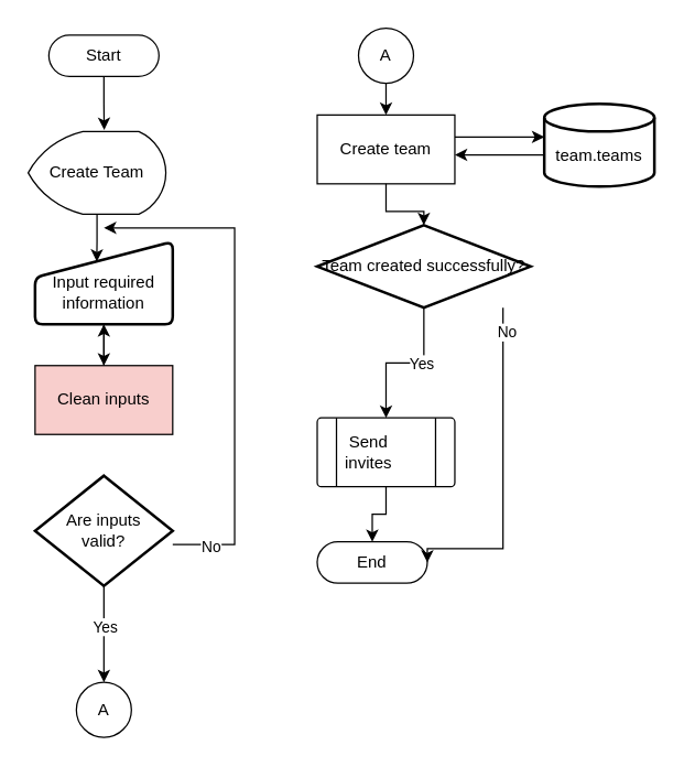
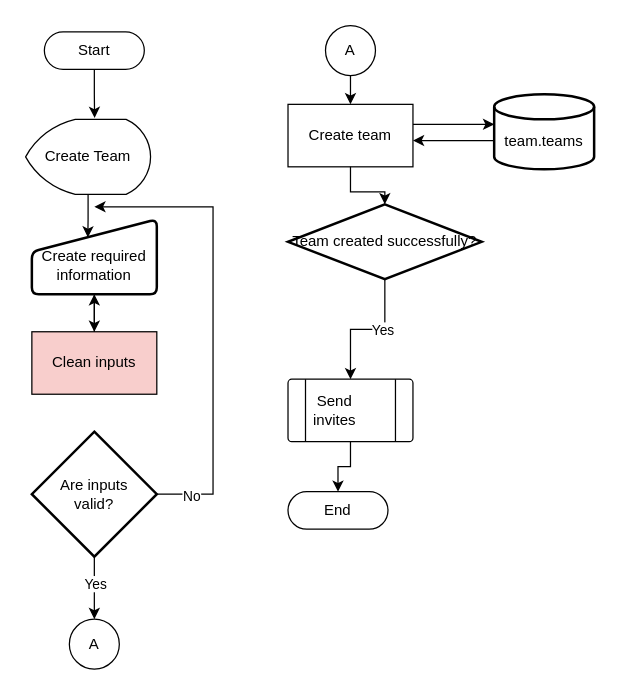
  <mxCell id="0" />
  <mxCell id="1" parent="0" />
  <mxCell id="2" value="Start" style="html=1;dashed=0;whiteSpace=wrap;shape=mxgraph.dfd.start" vertex="1" parent="1"><mxGeometry x="35" y="25" width="80" height="30" as="geometry" /></mxCell>
- <mxCell id="3" value="&lt;div&gt;&lt;br&gt;&lt;/div&gt;Input required information" style="html=1;strokeWidth=2;shape=manualInput;whiteSpace=wrap;rounded=1;size=26;arcSize=11;" vertex="1" parent="1"><mxGeometry x="25" y="175" width="100" height="60" as="geometry" /></mxCell>
+ <mxCell id="3" value="&lt;div&gt;&lt;br&gt;&lt;/div&gt;Create required information" style="html=1;strokeWidth=2;shape=manualInput;whiteSpace=wrap;rounded=1;size=26;arcSize=11;" vertex="1" parent="1"><mxGeometry x="25" y="175" width="100" height="60" as="geometry" /></mxCell>
  <mxCell id="4" value="Create Team" style="strokeWidth=1;html=1;shape=mxgraph.flowchart.display;whiteSpace=wrap;" vertex="1" parent="1"><mxGeometry x="20" y="95" width="100" height="60" as="geometry" /></mxCell>
  <mxCell id="5" style="edgeStyle=orthogonalEdgeStyle;rounded=0;orthogonalLoop=1;jettySize=auto;html=1;entryX=0.552;entryY=-0.019;entryDx=0;entryDy=0;entryPerimeter=0;" edge="1" parent="1" source="2" target="4"><mxGeometry relative="1" as="geometry" /></mxCell>
  <mxCell id="6" style="edgeStyle=orthogonalEdgeStyle;rounded=0;orthogonalLoop=1;jettySize=auto;html=1;entryX=0.448;entryY=0.242;entryDx=0;entryDy=0;entryPerimeter=0;" edge="1" parent="1" source="4" target="3"><mxGeometry relative="1" as="geometry" /></mxCell>
  <mxCell id="7" style="edgeStyle=orthogonalEdgeStyle;rounded=0;orthogonalLoop=1;jettySize=auto;html=1;entryX=0.5;entryY=0;entryDx=0;entryDy=0;entryPerimeter=0;" edge="1" parent="1" source="3"><mxGeometry relative="1" as="geometry"><mxPoint x="75" y="265" as="targetPoint" /></mxGeometry></mxCell>
  <mxCell id="8" value="Clean inputs" style="html=1;dashed=0;whiteSpace=wrap;fillColor=#f8cecc;" vertex="1" parent="1"><mxGeometry x="25" y="265" width="100" height="50" as="geometry" /></mxCell>
  <mxCell id="9" style="edgeStyle=orthogonalEdgeStyle;rounded=0;orthogonalLoop=1;jettySize=auto;html=1;" edge="1" parent="1" source="13"><mxGeometry relative="1" as="geometry"><mxPoint x="75" y="165" as="targetPoint" /><Array as="points"><mxPoint x="170" y="395" /><mxPoint x="170" y="165" /></Array></mxGeometry></mxCell>
  <mxCell id="10" value="No" style="edgeLabel;html=1;align=center;verticalAlign=middle;resizable=0;points=[];" vertex="1" connectable="0" parent="9"><mxGeometry x="-0.855" y="-1" relative="1" as="geometry"><mxPoint as="offset" /></mxGeometry></mxCell>
  <mxCell id="11" style="edgeStyle=orthogonalEdgeStyle;rounded=0;orthogonalLoop=1;jettySize=auto;html=1;entryX=0.5;entryY=0;entryDx=0;entryDy=0;entryPerimeter=0;" edge="1" parent="1" source="13" target="29"><mxGeometry relative="1" as="geometry"><mxPoint x="75" y="475" as="targetPoint" /></mxGeometry></mxCell>
  <mxCell id="12" value="Yes" style="edgeLabel;html=1;align=center;verticalAlign=middle;resizable=0;points=[];" vertex="1" connectable="0" parent="11"><mxGeometry x="-0.179" relative="1" as="geometry"><mxPoint as="offset" /></mxGeometry></mxCell>
- <mxCell id="13" value="Are inputs&lt;div&gt;valid?&lt;/div&gt;" style="strokeWidth=2;html=1;shape=mxgraph.flowchart.decision;whiteSpace=wrap;" vertex="1" parent="1"><mxGeometry x="25" y="345" width="100" height="80" as="geometry" /></mxCell>
+ <mxCell id="13" value="Are inputs&lt;div&gt;valid?&lt;/div&gt;" style="strokeWidth=2;html=1;shape=mxgraph.flowchart.decision;whiteSpace=wrap;" vertex="1" parent="1"><mxGeometry x="25" y="345" width="100" height="100" as="geometry" /></mxCell>
  <mxCell id="14" style="edgeStyle=orthogonalEdgeStyle;rounded=0;orthogonalLoop=1;jettySize=auto;html=1;" edge="1" parent="1" source="8" target="3"><mxGeometry relative="1" as="geometry" /></mxCell>
  <mxCell id="15" style="edgeStyle=orthogonalEdgeStyle;rounded=0;orthogonalLoop=1;jettySize=auto;html=1;" edge="1" parent="1"><mxGeometry relative="1" as="geometry"><mxPoint x="395" y="99" as="targetPoint" /><mxPoint x="330" y="99" as="sourcePoint" /></mxGeometry></mxCell>
  <mxCell id="16" value="Create team" style="html=1;dashed=0;whiteSpace=wrap;" vertex="1" parent="1"><mxGeometry x="230" y="83" width="100" height="50" as="geometry" /></mxCell>
  <mxCell id="17" style="edgeStyle=orthogonalEdgeStyle;rounded=0;orthogonalLoop=1;jettySize=auto;html=1;entryX=1;entryY=0.5;entryDx=0;entryDy=0;" edge="1" parent="1"><mxGeometry relative="1" as="geometry"><mxPoint x="395" y="112" as="sourcePoint" /><mxPoint x="330" y="112" as="targetPoint" /><Array as="points"><mxPoint x="375" y="112" /><mxPoint x="375" y="112" /></Array></mxGeometry></mxCell>
  <mxCell id="18" value="&lt;div&gt;&lt;br&gt;&lt;/div&gt;&lt;div&gt;team.teams&lt;/div&gt;" style="strokeWidth=2;html=1;shape=mxgraph.flowchart.database;whiteSpace=wrap;" vertex="1" parent="1"><mxGeometry x="395" y="75" width="80" height="60" as="geometry" /></mxCell>
  <mxCell id="19" style="edgeStyle=orthogonalEdgeStyle;rounded=0;orthogonalLoop=1;jettySize=auto;html=1;entryX=0.5;entryY=0;entryDx=0;entryDy=0;" edge="1" parent="1" source="21" target="23"><mxGeometry relative="1" as="geometry" /></mxCell>
  <mxCell id="20" value="Yes" style="edgeLabel;html=1;align=center;verticalAlign=middle;resizable=0;points=[];" vertex="1" connectable="0" parent="19"><mxGeometry x="-0.218" relative="1" as="geometry"><mxPoint as="offset" /></mxGeometry></mxCell>
  <mxCell id="21" value="Team created successfully?" style="strokeWidth=2;html=1;shape=mxgraph.flowchart.decision;whiteSpace=wrap;" vertex="1" parent="1"><mxGeometry x="230" y="163" width="155" height="60" as="geometry" /></mxCell>
  <mxCell id="22" style="edgeStyle=orthogonalEdgeStyle;rounded=0;orthogonalLoop=1;jettySize=auto;html=1;entryX=0.5;entryY=0;entryDx=0;entryDy=0;entryPerimeter=0;" edge="1" parent="1" source="16" target="21"><mxGeometry relative="1" as="geometry" /></mxCell>
  <mxCell id="23" value="" style="verticalLabelPosition=bottom;verticalAlign=top;html=1;shape=process;whiteSpace=wrap;rounded=1;size=0.14;arcSize=6;" vertex="1" parent="1"><mxGeometry x="230" y="303" width="100" height="50" as="geometry" /></mxCell>
  <mxCell id="24" value="Send invites" style="text;html=1;align=center;verticalAlign=middle;whiteSpace=wrap;rounded=0;" vertex="1" parent="1"><mxGeometry x="235" y="313" width="65" height="30" as="geometry" /></mxCell>
  <mxCell id="25" value="End" style="html=1;dashed=0;whiteSpace=wrap;shape=mxgraph.dfd.start" vertex="1" parent="1"><mxGeometry x="230" y="393" width="80" height="30" as="geometry" /></mxCell>
  <mxCell id="26" style="edgeStyle=orthogonalEdgeStyle;rounded=0;orthogonalLoop=1;jettySize=auto;html=1;entryX=0.5;entryY=0.5;entryDx=0;entryDy=-15;entryPerimeter=0;" edge="1" parent="1" source="23" target="25"><mxGeometry relative="1" as="geometry" /></mxCell>
- <mxCell id="27" style="edgeStyle=orthogonalEdgeStyle;rounded=0;orthogonalLoop=1;jettySize=auto;html=1;entryX=1;entryY=0.5;entryDx=0;entryDy=0;entryPerimeter=0;" edge="1" parent="1" source="21" target="25"><mxGeometry relative="1" as="geometry"><Array as="points"><mxPoint x="365" y="213" /><mxPoint x="365" y="398" /></Array></mxGeometry></mxCell>
- <mxCell id="28" value="No" style="edgeLabel;html=1;align=center;verticalAlign=middle;resizable=0;points=[];" vertex="1" connectable="0" parent="27"><mxGeometry x="-0.856" y="2" relative="1" as="geometry"><mxPoint as="offset" /></mxGeometry></mxCell>
  <mxCell id="29" value="" style="verticalLabelPosition=bottom;verticalAlign=top;html=1;shape=mxgraph.flowchart.on-page_reference;" vertex="1" parent="1"><mxGeometry x="55" y="495" width="40" height="40" as="geometry" /></mxCell>
  <mxCell id="30" value="A" style="text;html=1;align=center;verticalAlign=middle;whiteSpace=wrap;rounded=0;" vertex="1" parent="1"><mxGeometry x="60" y="502.5" width="30" height="25" as="geometry" /></mxCell>
  <mxCell id="31" style="edgeStyle=orthogonalEdgeStyle;rounded=0;orthogonalLoop=1;jettySize=auto;html=1;" edge="1" parent="1" source="32" target="16"><mxGeometry relative="1" as="geometry" /></mxCell>
  <mxCell id="32" value="" style="verticalLabelPosition=bottom;verticalAlign=top;html=1;shape=mxgraph.flowchart.on-page_reference;" vertex="1" parent="1"><mxGeometry x="260" y="20" width="40" height="40" as="geometry" /></mxCell>
  <mxCell id="33" value="A" style="text;html=1;align=center;verticalAlign=middle;whiteSpace=wrap;rounded=0;" vertex="1" parent="1"><mxGeometry x="265" y="27.5" width="30" height="25" as="geometry" /></mxCell>
